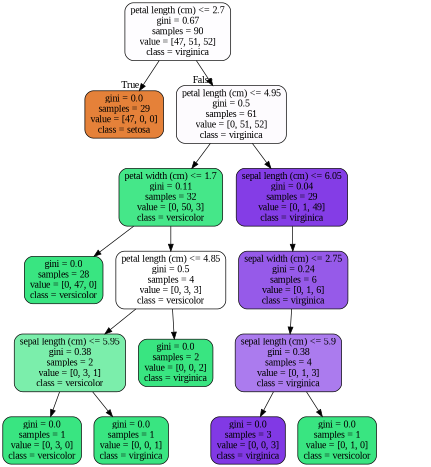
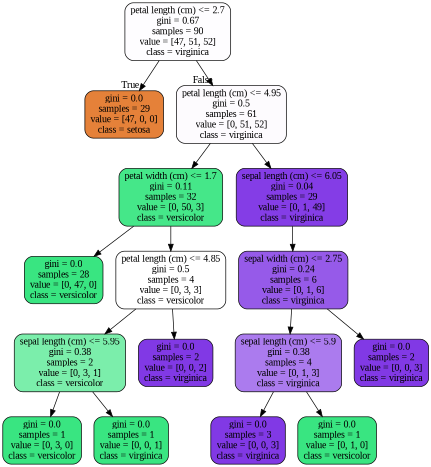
  digraph {
    fontname="Liberation Serif"
    node [color=black fillcolor="#39e581" fontname="Liberation Serif" shape=box style="filled, rounded"]
    edge [fontname="Liberation Serif"]
    n1 [fillcolor="#fefdff" label="petal length (cm) <= 2.7\ngini = 0.67\nsamples = 90\nvalue = [47, 51, 52]\nclass = virginica"]
    n2 [fillcolor="#e58139" label="gini = 0.0\nsamples = 29\nvalue = [47, 0, 0]\nclass = setosa"]
    n3 [fillcolor="#fdfbfe" label="petal length (cm) <= 4.95\ngini = 0.5\nsamples = 61\nvalue = [0, 51, 52]\nclass = virginica"]
    n4 [fillcolor="#45e789" label="petal width (cm) <= 1.7\ngini = 0.11\nsamples = 32\nvalue = [0, 50, 3]\nclass = versicolor"]
    n5 [fillcolor="#843de6" label="sepal length (cm) <= 6.05\ngini = 0.04\nsamples = 29\nvalue = [0, 1, 49]\nclass = virginica"]
    n6 [label="gini = 0.0\nsamples = 28\nvalue = [0, 47, 0]\nclass = versicolor"]
    n7 [fillcolor="#ffffff" label="petal length (cm) <= 4.85\ngini = 0.5\nsamples = 4\nvalue = [0, 3, 3]\nclass = versicolor"]
    n8 [fillcolor="#965ae9" label="sepal width (cm) <= 2.75\ngini = 0.24\nsamples = 6\nvalue = [0, 1, 6]\nclass = virginica"]
    n9 [fillcolor="#7beeab" label="sepal length (cm) <= 5.95\ngini = 0.38\nsamples = 2\nvalue = [0, 3, 1]\nclass = versicolor"]
-   n10 [label="gini = 0.0\nsamples = 2\nvalue = [0, 0, 2]\nclass = virginica"]
+   n10 [fillcolor="#8139e5" label="gini = 0.0\nsamples = 2\nvalue = [0, 0, 2]\nclass = virginica"]
    n11 [label="gini = 0.0\nsamples = 1\nvalue = [0, 3, 0]\nclass = versicolor"]
    n12 [label="gini = 0.0\nsamples = 1\nvalue = [0, 0, 1]\nclass = virginica"]
    n13 [fillcolor="#ab7bee" label="sepal length (cm) <= 5.9\ngini = 0.38\nsamples = 4\nvalue = [0, 1, 3]\nclass = virginica"]
+   n14 [fillcolor="#8139e5" label="gini = 0.0\nsamples = 2\nvalue = [0, 0, 3]\nclass = virginica"]
    n15 [fillcolor="#8139e5" label="gini = 0.0\nsamples = 3\nvalue = [0, 0, 3]\nclass = virginica"]
    n16 [label="gini = 0.0\nsamples = 1\nvalue = [0, 1, 0]\nclass = versicolor"]
    n1 -> n2 [headlabel=True labelangle=45 labeldistance=2.5]
    n1 -> n3 [headlabel=False labelangle=-45 labeldistance=2.5]
    n3 -> n4
    n3 -> n5
    n4 -> n6
    n4 -> n7
    n5 -> n8
    n7 -> n9
    n7 -> n10
    n8 -> n13
+   n8 -> n14
    n9 -> n11
    n9 -> n12
    n13 -> n15
    n13 -> n16
  }
